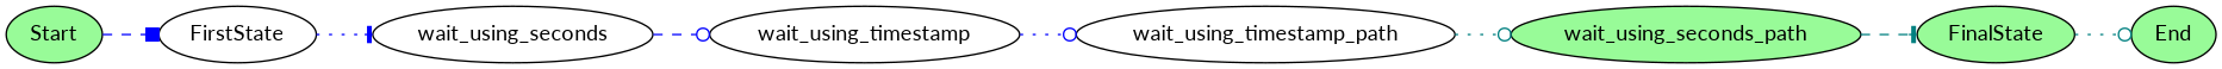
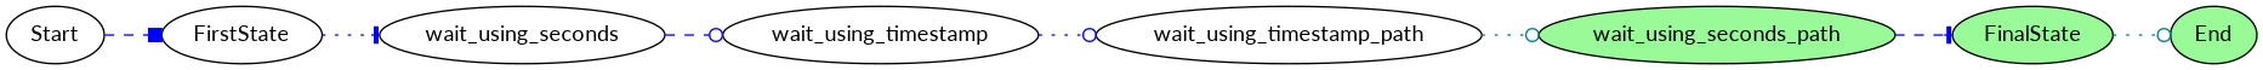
  digraph {
    fontname=Lato
    rankdir=LR
    node [fillcolor=white fontname=Lato style=filled]
    edge [arrowhead=odot color=blue fontname=Lato style=dotted]
-   Start [fillcolor=palegreen]
+   Start
    FirstState
    wait_using_seconds
    wait_using_timestamp
    wait_using_timestamp_path
    wait_using_seconds_path [fillcolor=palegreen]
    FinalState [fillcolor=palegreen]
    End [fillcolor=palegreen]
    Start -> FirstState [arrowhead=box style=dashed]
    FirstState -> wait_using_seconds [arrowhead=tee]
    wait_using_seconds -> wait_using_timestamp [style=dashed]
    wait_using_timestamp -> wait_using_timestamp_path
    wait_using_timestamp_path -> wait_using_seconds_path [color=teal]
-   wait_using_seconds_path -> FinalState [arrowhead=tee color=teal style=dashed]
+   wait_using_seconds_path -> FinalState [arrowhead=tee style=dashed]
    FinalState -> End [color=teal]
  }
